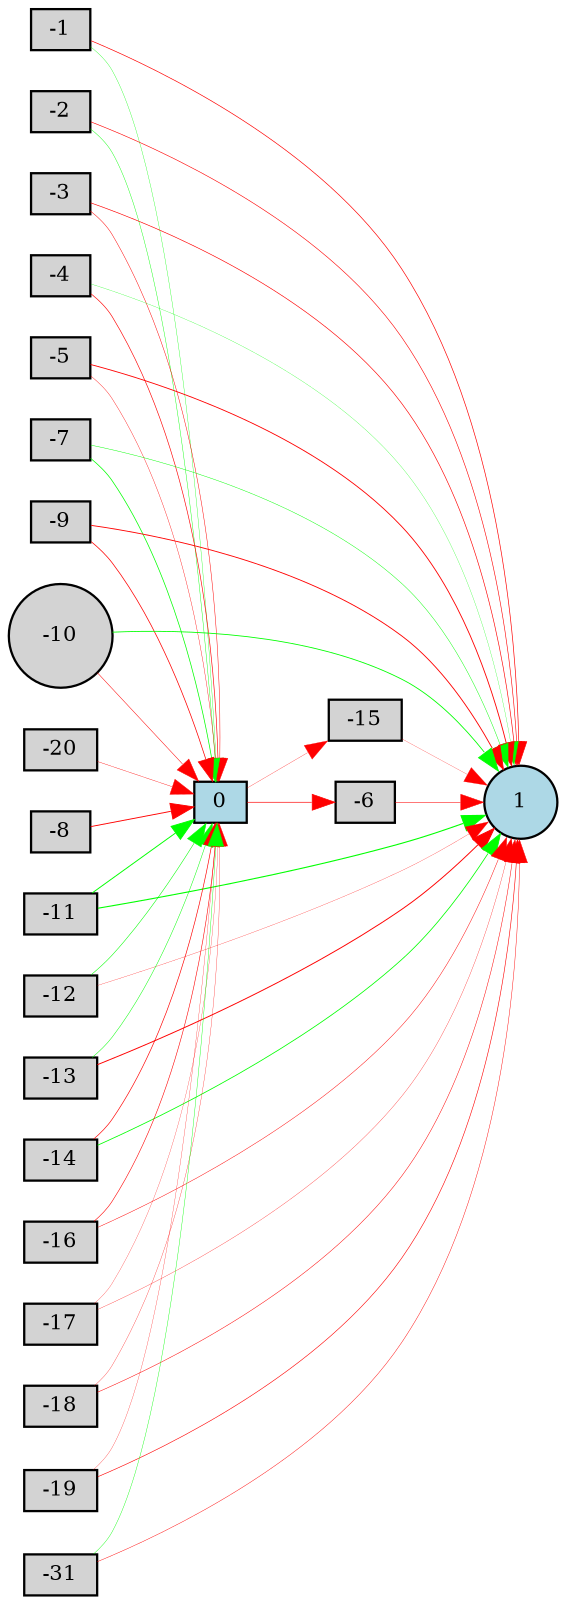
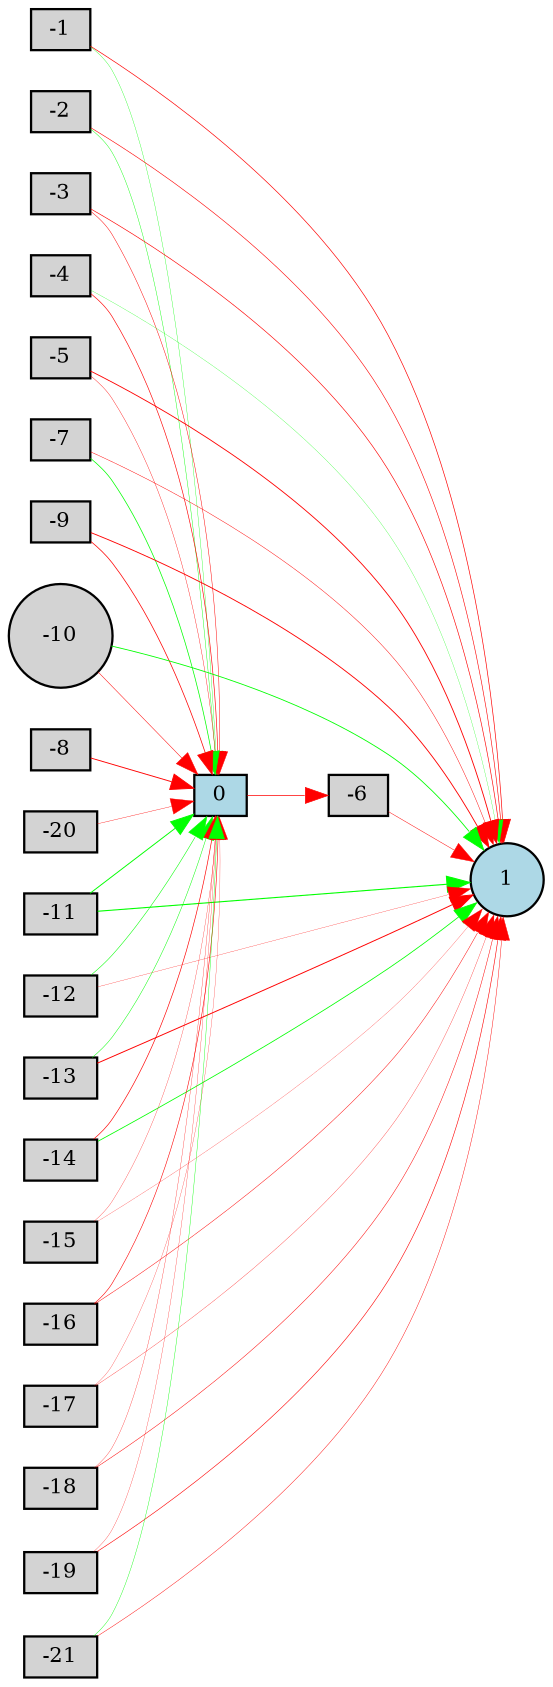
  digraph {
    rankdir=LR
    node [fillcolor=lightgray fontsize=9 shape=box style=filled]
    edge [color=red style=solid]
    -1 [height=0.2 width=0.2]
    0 [fillcolor=lightblue height=0.2 width=0.2]
    1 [fillcolor=lightblue height=0.2 shape=circle width=0.2]
    -6 [height=0.2 width=0.2]
    -2 [height=0.2 width=0.2]
    -3 [height=0.2 width=0.2]
    -4 [height=0.2 width=0.2]
    -5 [height=0.2 width=0.2]
    -7 [height=0.2 width=0.2]
    -8 [height=0.2 width=0.2]
    -9 [height=0.2 width=0.2]
    -10 [height=0.2 shape=circle width=0.2]
    -11 [height=0.2 width=0.2]
    -12 [height=0.2 width=0.2]
    -13 [height=0.2 width=0.2]
    -14 [height=0.2 width=0.2]
    -15 [height=0.2 width=0.2]
    -16 [height=0.2 width=0.2]
    -17 [height=0.2 width=0.2]
    -18 [height=0.2 width=0.2]
    -19 [height=0.2 width=0.2]
    -20 [height=0.2 width=0.2]
-   -21 [height=0.2 width=0.2 label=-31]
+   -21 [height=0.2 width=0.2]
    -1 -> 0 [color=green penwidth=0.14469848734344948]
    -1 -> 1 [penwidth=0.293901262159287]
    0 -> -6 [penwidth=0.3030456188991315]
    -6 -> 1 [penwidth=0.20558062563441742]
    -2 -> 0 [color=green penwidth=0.1826726032105093]
    -2 -> 1 [penwidth=0.26141134077637407]
    -3 -> 0 [penwidth=0.20939475535004187]
    -3 -> 1 [penwidth=0.2785745888814326]
    -4 -> 0 [penwidth=0.277985815858657]
    -4 -> 1 [color=green penwidth=0.11776665391593222]
    -5 -> 0 [penwidth=0.16545608952609214]
    -5 -> 1 [penwidth=0.38387031517902237]
    -7 -> 0 [color=green penwidth=0.32014458681750746]
-   -7 -> 1 [color=green penwidth=0.19852385293245223]
+   -7 -> 1 [penwidth=0.19852385293245223]
    -8 -> 0 [penwidth=0.405401112696249]
    -9 -> 0 [penwidth=0.32238861663253937]
    -9 -> 1 [penwidth=0.3918105691492627]
    -10 -> 0 [penwidth=0.21825906961938135]
    -10 -> 1 [color=green penwidth=0.37193241922545317]
    -11 -> 0 [color=green penwidth=0.416008274717116]
    -11 -> 1 [color=green penwidth=0.48058144960345306]
    -12 -> 0 [color=green penwidth=0.23561616276131084]
    -12 -> 1 [penwidth=0.11489532614910414]
    -13 -> 0 [color=green penwidth=0.21157892140319595]
    -13 -> 1 [penwidth=0.42077886211583837]
    -14 -> 0 [penwidth=0.28832521034910763]
    -14 -> 1 [color=green penwidth=0.3480682119088152]
-   0 -> -15 [penwidth=0.12240212286454971]
+   -15 -> 0 [penwidth=0.12240212286454971]
    -15 -> 1 [penwidth=0.10114317994961829]
    -16 -> 0 [penwidth=0.2523423924840644]
    -16 -> 1 [penwidth=0.2045372513512379]
    -17 -> 0 [penwidth=0.11097129635274951]
    -17 -> 1 [penwidth=0.13105583423158876]
    -18 -> 0 [penwidth=0.1290424788671126]
    -18 -> 1 [penwidth=0.21715121549834818]
    -19 -> 0 [penwidth=0.11712847498229927]
    -19 -> 1 [penwidth=0.26062697477439534]
    -20 -> 0 [penwidth=0.15796512440552524]
    -21 -> 0 [color=green penwidth=0.17246545448086376]
    -21 -> 1 [penwidth=0.19390843087122123]
  }
